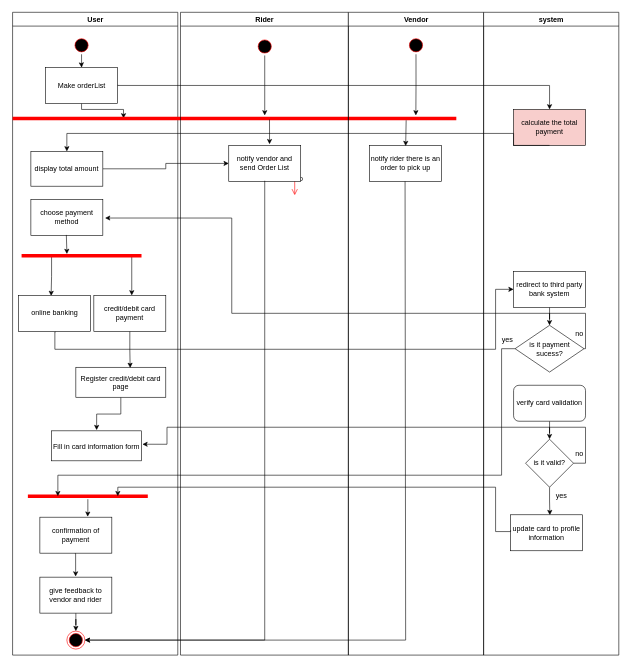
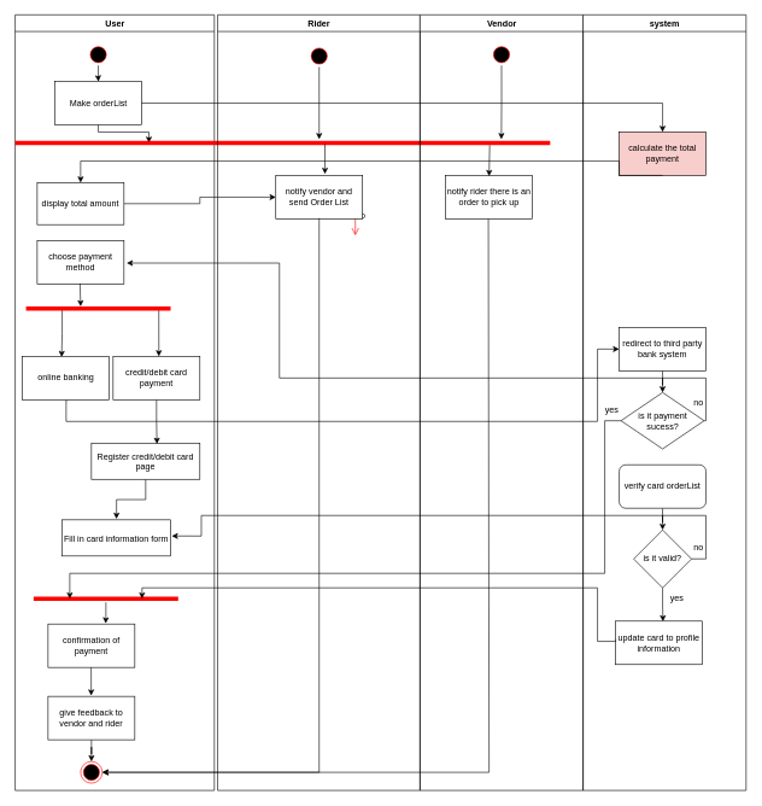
  <mxCell id="0" />
  <mxCell id="1" parent="0" />
  <mxCell id="2" value="User" style="swimlane;whiteSpace=wrap" parent="1" vertex="1"><mxGeometry x="20.5" y="20" width="275.5" height="1072" as="geometry" /></mxCell>
  <mxCell id="3" style="edgeStyle=orthogonalEdgeStyle;rounded=0;orthogonalLoop=1;jettySize=auto;html=1;entryX=0.501;entryY=0.003;entryDx=0;entryDy=0;entryPerimeter=0;fillColor=#CC0000;" edge="1" parent="2" source="4" target="7"><mxGeometry relative="1" as="geometry" /></mxCell>
  <mxCell id="4" value="" style="ellipse;shape=startState;fillColor=#000000;strokeColor=#ff0000;" parent="2" vertex="1"><mxGeometry x="100" y="40" width="30" height="30" as="geometry" /></mxCell>
  <mxCell id="5" value="" style="endArrow=open;strokeColor=#FF0000;endFill=1;rounded=0" parent="2" edge="1"><mxGeometry relative="1" as="geometry"><mxPoint x="130.5" y="270" as="sourcePoint" /></mxGeometry></mxCell>
  <mxCell id="6" style="edgeStyle=orthogonalEdgeStyle;rounded=0;orthogonalLoop=1;jettySize=auto;html=1;entryX=0.25;entryY=0.5;entryDx=0;entryDy=0;entryPerimeter=0;fillColor=#CC0000;" edge="1" parent="2" source="7" target="16"><mxGeometry relative="1" as="geometry"><Array as="points"><mxPoint x="115" y="162" /><mxPoint x="185" y="162" /></Array></mxGeometry></mxCell>
  <mxCell id="7" value="Make orderList" style="rounded=0;whiteSpace=wrap;html=1;" vertex="1" parent="2"><mxGeometry x="55" y="92" width="120" height="60" as="geometry" /></mxCell>
  <mxCell id="8" value="" style="edgeStyle=orthogonalEdgeStyle;rounded=0;orthogonalLoop=1;jettySize=auto;html=1;fillColor=#CC0000;" edge="1" parent="2" source="9" target="32"><mxGeometry relative="1" as="geometry" /></mxCell>
  <mxCell id="9" value="display total amount" style="rounded=0;whiteSpace=wrap;html=1;" vertex="1" parent="2"><mxGeometry x="30.5" y="232" width="120" height="58" as="geometry" /></mxCell>
  <mxCell id="10" value="choose payment method" style="rounded=0;whiteSpace=wrap;html=1;" vertex="1" parent="2"><mxGeometry x="30.5" y="312" width="120" height="60" as="geometry" /></mxCell>
  <mxCell id="11" style="edgeStyle=orthogonalEdgeStyle;rounded=0;orthogonalLoop=1;jettySize=auto;html=1;entryX=0.501;entryY=-0.025;entryDx=0;entryDy=0;entryPerimeter=0;fillColor=#CC0000;" edge="1" parent="2" source="12" target="13"><mxGeometry relative="1" as="geometry" /></mxCell>
  <mxCell id="12" value="Register credit/debit card&#10;page" style="" parent="2" vertex="1"><mxGeometry x="105.5" y="592" width="150" height="50" as="geometry" /></mxCell>
  <mxCell id="13" value="Fill in card information form" style="" vertex="1" parent="2"><mxGeometry x="65" y="698" width="150" height="50" as="geometry" /></mxCell>
  <mxCell id="14" style="edgeStyle=orthogonalEdgeStyle;rounded=0;orthogonalLoop=1;jettySize=auto;html=1;entryX=0.497;entryY=-0.017;entryDx=0;entryDy=0;entryPerimeter=0;fillColor=#CC0000;exitX=0.486;exitY=1.006;exitDx=0;exitDy=0;exitPerimeter=0;" edge="1" parent="2" source="15" target="28"><mxGeometry relative="1" as="geometry" /></mxCell>
  <mxCell id="15" value="confirmation of payment" style="rounded=0;whiteSpace=wrap;html=1;" vertex="1" parent="2"><mxGeometry x="45.5" y="842" width="120" height="60" as="geometry" /></mxCell>
  <mxCell id="16" value="" style="shape=line;html=1;strokeWidth=6;strokeColor=#ff0000;" vertex="1" parent="2"><mxGeometry y="172" width="740" height="10" as="geometry" /></mxCell>
  <mxCell id="17" style="edgeStyle=orthogonalEdgeStyle;rounded=0;orthogonalLoop=1;jettySize=auto;html=1;exitX=0.25;exitY=0.5;exitDx=0;exitDy=0;exitPerimeter=0;entryX=0.452;entryY=0.018;entryDx=0;entryDy=0;entryPerimeter=0;fillColor=#CC0000;" edge="1" parent="2" source="19" target="20"><mxGeometry relative="1" as="geometry" /></mxCell>
  <mxCell id="18" style="edgeStyle=orthogonalEdgeStyle;rounded=0;orthogonalLoop=1;jettySize=auto;html=1;entryX=0.527;entryY=0.003;entryDx=0;entryDy=0;entryPerimeter=0;fillColor=#CC0000;exitX=0.905;exitY=0.478;exitDx=0;exitDy=0;exitPerimeter=0;" edge="1" parent="2" source="19" target="22"><mxGeometry relative="1" as="geometry"><Array as="points"><mxPoint x="199" y="406" /></Array></mxGeometry></mxCell>
  <mxCell id="19" value="" style="shape=line;html=1;strokeWidth=6;strokeColor=#ff0000;" vertex="1" parent="2"><mxGeometry x="15" y="402" width="200" height="8" as="geometry" /></mxCell>
  <mxCell id="20" value="online banking" style="rounded=0;whiteSpace=wrap;html=1;" vertex="1" parent="2"><mxGeometry x="10" y="472" width="120" height="60" as="geometry" /></mxCell>
  <mxCell id="21" style="edgeStyle=orthogonalEdgeStyle;rounded=0;orthogonalLoop=1;jettySize=auto;html=1;entryX=0.604;entryY=0.022;entryDx=0;entryDy=0;entryPerimeter=0;fillColor=#CC0000;" edge="1" parent="2" source="22" target="12"><mxGeometry relative="1" as="geometry" /></mxCell>
  <mxCell id="22" value="credit/debit card payment" style="rounded=0;whiteSpace=wrap;html=1;" vertex="1" parent="2"><mxGeometry x="135.5" y="472" width="120" height="60" as="geometry" /></mxCell>
  <mxCell id="23" style="edgeStyle=orthogonalEdgeStyle;rounded=0;orthogonalLoop=1;jettySize=auto;html=1;fillColor=#CC0000;entryX=0.378;entryY=0.137;entryDx=0;entryDy=0;entryPerimeter=0;exitX=0.493;exitY=0.988;exitDx=0;exitDy=0;exitPerimeter=0;" edge="1" parent="2" source="10" target="19"><mxGeometry relative="1" as="geometry"><mxPoint x="90.5" y="382" as="targetPoint" /><mxPoint x="90.5" y="372" as="sourcePoint" /></mxGeometry></mxCell>
  <mxCell id="24" style="edgeStyle=orthogonalEdgeStyle;rounded=0;orthogonalLoop=1;jettySize=auto;html=1;entryX=0.664;entryY=-0.012;entryDx=0;entryDy=0;entryPerimeter=0;fillColor=#CC0000;" edge="1" parent="2" source="25" target="15"><mxGeometry relative="1" as="geometry" /></mxCell>
  <mxCell id="25" value="" style="shape=line;html=1;strokeWidth=6;strokeColor=#ff0000;" vertex="1" parent="2"><mxGeometry x="25.5" y="802" width="200" height="10" as="geometry" /></mxCell>
  <mxCell id="26" value="" style="ellipse;html=1;shape=endState;fillColor=#000000;strokeColor=#ff0000;" vertex="1" parent="2"><mxGeometry x="90.5" y="1032" width="30" height="30" as="geometry" /></mxCell>
  <mxCell id="27" style="edgeStyle=orthogonalEdgeStyle;rounded=0;orthogonalLoop=1;jettySize=auto;html=1;entryX=0.5;entryY=0;entryDx=0;entryDy=0;fillColor=#CC0000;" edge="1" parent="2" source="28" target="26"><mxGeometry relative="1" as="geometry" /></mxCell>
  <mxCell id="28" value="give feedback to vendor and rider" style="rounded=0;whiteSpace=wrap;html=1;" vertex="1" parent="2"><mxGeometry x="45.5" y="942" width="120" height="60" as="geometry" /></mxCell>
  <mxCell id="29" value="Rider" style="swimlane;whiteSpace=wrap" parent="1" vertex="1"><mxGeometry x="300.5" y="20" width="280" height="1072" as="geometry" /></mxCell>
  <mxCell id="30" value="no" style="edgeStyle=elbowEdgeStyle;elbow=horizontal;align=left;verticalAlign=top;endArrow=open;endSize=8;strokeColor=#FF0000;endFill=1;rounded=0" parent="29" edge="1"><mxGeometry x="-1" relative="1" as="geometry"><mxPoint x="190" y="305" as="targetPoint" /><mxPoint x="190.5" y="264.75" as="sourcePoint" /></mxGeometry></mxCell>
  <mxCell id="31" value="" style="endArrow=open;strokeColor=#FF0000;endFill=1;rounded=0" parent="29" edge="1"><mxGeometry relative="1" as="geometry"><mxPoint x="130" y="245" as="sourcePoint" /></mxGeometry></mxCell>
  <mxCell id="32" value="notify vendor and send Order List" style="rounded=0;whiteSpace=wrap;html=1;" vertex="1" parent="29"><mxGeometry x="80.5" y="222" width="120" height="60" as="geometry" /></mxCell>
  <mxCell id="33" value="" style="ellipse;shape=startState;fillColor=#000000;strokeColor=#ff0000;" vertex="1" parent="29"><mxGeometry x="125.5" y="42" width="30" height="30" as="geometry" /></mxCell>
  <mxCell id="34" value="Vendor" style="swimlane;whiteSpace=wrap" parent="1" vertex="1"><mxGeometry x="580.5" y="20" width="225.5" height="1072" as="geometry" /></mxCell>
  <mxCell id="35" value="notify rider there is an order to pick up" style="rounded=0;whiteSpace=wrap;html=1;" vertex="1" parent="34"><mxGeometry x="35.5" y="222" width="120" height="60" as="geometry" /></mxCell>
  <mxCell id="36" value="" style="ellipse;shape=startState;fillColor=#000000;strokeColor=#ff0000;" vertex="1" parent="34"><mxGeometry x="97.75" y="40" width="30" height="30" as="geometry" /></mxCell>
  <mxCell id="37" value="system" style="swimlane;whiteSpace=wrap" vertex="1" parent="1"><mxGeometry x="806" y="20" width="225.5" height="1072" as="geometry" /></mxCell>
  <mxCell id="38" value="calculate the total payment" style="rounded=0;whiteSpace=wrap;html=1;fillColor=#f8cecc;" vertex="1" parent="37"><mxGeometry x="50" y="162" width="120" height="60" as="geometry" /></mxCell>
  <mxCell id="39" style="edgeStyle=orthogonalEdgeStyle;rounded=0;orthogonalLoop=1;jettySize=auto;html=1;entryX=0.5;entryY=0;entryDx=0;entryDy=0;fillColor=#CC0000;" edge="1" parent="37" source="40" target="46"><mxGeometry relative="1" as="geometry" /></mxCell>
  <mxCell id="40" value="redirect to third party bank system" style="rounded=0;whiteSpace=wrap;html=1;" vertex="1" parent="37"><mxGeometry x="50" y="432" width="120" height="60" as="geometry" /></mxCell>
  <mxCell id="41" style="edgeStyle=orthogonalEdgeStyle;rounded=0;orthogonalLoop=1;jettySize=auto;html=1;entryX=0.546;entryY=0.009;entryDx=0;entryDy=0;entryPerimeter=0;fillColor=#CC0000;" edge="1" parent="37" source="42" target="43"><mxGeometry relative="1" as="geometry" /></mxCell>
  <mxCell id="42" value="is it valid?" style="rhombus;whiteSpace=wrap;html=1;" vertex="1" parent="37"><mxGeometry x="70" y="712" width="80" height="80" as="geometry" /></mxCell>
  <mxCell id="43" value="update card to profile information" style="rounded=0;whiteSpace=wrap;html=1;" vertex="1" parent="37"><mxGeometry x="45" y="838" width="120" height="60" as="geometry" /></mxCell>
  <mxCell id="44" style="edgeStyle=orthogonalEdgeStyle;rounded=0;orthogonalLoop=1;jettySize=auto;html=1;entryX=0.5;entryY=0;entryDx=0;entryDy=0;fillColor=#CC0000;" edge="1" parent="37" source="45" target="42"><mxGeometry relative="1" as="geometry" /></mxCell>
- <mxCell id="45" value="verify card validation" style="rounded=1;whiteSpace=wrap;html=1;" vertex="1" parent="37"><mxGeometry x="50" y="622" width="120" height="60" as="geometry" /></mxCell>
+ <mxCell id="45" value="verify card orderList" style="rounded=1;whiteSpace=wrap;html=1;" vertex="1" parent="37"><mxGeometry x="50" y="622" width="120" height="60" as="geometry" /></mxCell>
  <mxCell id="46" value="is it payment sucess?" style="rhombus;whiteSpace=wrap;html=1;" vertex="1" parent="37"><mxGeometry x="52.5" y="522" width="115" height="78" as="geometry" /></mxCell>
  <mxCell id="47" value="no" style="text;html=1;strokeColor=none;fillColor=none;align=center;verticalAlign=middle;whiteSpace=wrap;rounded=0;" vertex="1" parent="37"><mxGeometry x="130" y="522" width="60" height="30" as="geometry" /></mxCell>
  <mxCell id="48" value="yes" style="text;html=1;strokeColor=none;fillColor=none;align=center;verticalAlign=middle;whiteSpace=wrap;rounded=0;" vertex="1" parent="37"><mxGeometry x="10" y="532" width="60" height="30" as="geometry" /></mxCell>
  <mxCell id="49" value="no" style="text;html=1;strokeColor=none;fillColor=none;align=center;verticalAlign=middle;whiteSpace=wrap;rounded=0;" vertex="1" parent="37"><mxGeometry x="130" y="722" width="60" height="30" as="geometry" /></mxCell>
  <mxCell id="50" value="yes" style="text;html=1;strokeColor=none;fillColor=none;align=center;verticalAlign=middle;whiteSpace=wrap;rounded=0;" vertex="1" parent="37"><mxGeometry x="100" y="792" width="60" height="30" as="geometry" /></mxCell>
  <mxCell id="51" style="edgeStyle=orthogonalEdgeStyle;rounded=0;orthogonalLoop=1;jettySize=auto;html=1;exitX=1.004;exitY=0.483;exitDx=0;exitDy=0;exitPerimeter=0;" edge="1" parent="1" source="7" target="38"><mxGeometry relative="1" as="geometry"><mxPoint x="226" y="142" as="sourcePoint" /><Array as="points"><mxPoint x="196" y="142" /><mxPoint x="916" y="142" /></Array></mxGeometry></mxCell>
  <mxCell id="52" style="edgeStyle=orthogonalEdgeStyle;rounded=0;orthogonalLoop=1;jettySize=auto;html=1;exitX=0.5;exitY=1;exitDx=0;exitDy=0;entryX=0.5;entryY=0;entryDx=0;entryDy=0;entryPerimeter=0;" edge="1" parent="1" source="38" target="9"><mxGeometry relative="1" as="geometry"><mxPoint x="111" y="252" as="targetPoint" /><Array as="points"><mxPoint x="856" y="242" /><mxPoint x="856" y="222" /><mxPoint x="111" y="222" /></Array></mxGeometry></mxCell>
  <mxCell id="53" value="" style="edgeStyle=none;orthogonalLoop=1;jettySize=auto;html=1;rounded=0;fillColor=#CC0000;entryX=0.567;entryY=-0.033;entryDx=0;entryDy=0;entryPerimeter=0;exitX=0.579;exitY=0.7;exitDx=0;exitDy=0;exitPerimeter=0;" edge="1" parent="1" source="16" target="32"><mxGeometry width="80" relative="1" as="geometry"><mxPoint x="451" y="200" as="sourcePoint" /><mxPoint x="450.96" y="274.02" as="targetPoint" /><Array as="points" /></mxGeometry></mxCell>
  <mxCell id="54" value="" style="edgeStyle=none;orthogonalLoop=1;jettySize=auto;html=1;rounded=0;entryX=0.5;entryY=0.017;entryDx=0;entryDy=0;entryPerimeter=0;fillColor=#CC0000;exitX=0.887;exitY=0.8;exitDx=0;exitDy=0;exitPerimeter=0;" edge="1" parent="1" source="16" target="35"><mxGeometry width="80" relative="1" as="geometry"><mxPoint x="461" y="210" as="sourcePoint" /><mxPoint x="460.96" y="284.02" as="targetPoint" /><Array as="points" /></mxGeometry></mxCell>
  <mxCell id="55" style="edgeStyle=orthogonalEdgeStyle;rounded=0;orthogonalLoop=1;jettySize=auto;html=1;entryX=0;entryY=0.5;entryDx=0;entryDy=0;fillColor=#CC0000;exitX=0.513;exitY=1.018;exitDx=0;exitDy=0;exitPerimeter=0;" edge="1" parent="1" source="20" target="40"><mxGeometry relative="1" as="geometry"><mxPoint x="91" y="572" as="sourcePoint" /><Array as="points"><mxPoint x="91" y="553" /><mxPoint x="91" y="582" /><mxPoint x="826" y="582" /><mxPoint x="826" y="482" /></Array></mxGeometry></mxCell>
  <mxCell id="56" style="edgeStyle=orthogonalEdgeStyle;rounded=0;orthogonalLoop=1;jettySize=auto;html=1;fillColor=#CC0000;entryX=1.031;entryY=0.518;entryDx=0;entryDy=0;entryPerimeter=0;" edge="1" parent="1" source="46" target="10"><mxGeometry relative="1" as="geometry"><mxPoint x="1006" y="372" as="targetPoint" /><Array as="points"><mxPoint x="976" y="581" /><mxPoint x="976" y="522" /><mxPoint x="386" y="522" /><mxPoint x="386" y="363" /></Array></mxGeometry></mxCell>
  <mxCell id="57" style="edgeStyle=orthogonalEdgeStyle;rounded=0;orthogonalLoop=1;jettySize=auto;html=1;exitX=0;exitY=0.5;exitDx=0;exitDy=0;entryX=0.25;entryY=0.5;entryDx=0;entryDy=0;entryPerimeter=0;fillColor=#CC0000;" edge="1" parent="1" source="46" target="25"><mxGeometry relative="1" as="geometry"><Array as="points"><mxPoint x="836" y="581" /><mxPoint x="836" y="792" /><mxPoint x="96" y="792" /></Array></mxGeometry></mxCell>
  <mxCell id="58" style="edgeStyle=orthogonalEdgeStyle;rounded=0;orthogonalLoop=1;jettySize=auto;html=1;entryX=0.75;entryY=0.5;entryDx=0;entryDy=0;entryPerimeter=0;fillColor=#CC0000;exitX=0.001;exitY=0.433;exitDx=0;exitDy=0;exitPerimeter=0;" edge="1" parent="1" source="43" target="25"><mxGeometry relative="1" as="geometry"><Array as="points"><mxPoint x="851" y="886" /><mxPoint x="826" y="886" /><mxPoint x="826" y="812" /><mxPoint x="196" y="812" /></Array></mxGeometry></mxCell>
  <mxCell id="59" style="edgeStyle=orthogonalEdgeStyle;rounded=0;orthogonalLoop=1;jettySize=auto;html=1;entryX=1.01;entryY=0.447;entryDx=0;entryDy=0;entryPerimeter=0;fillColor=#CC0000;exitX=1;exitY=0.5;exitDx=0;exitDy=0;" edge="1" parent="1" source="42" target="13"><mxGeometry relative="1" as="geometry"><mxPoint x="976" y="722" as="sourcePoint" /><Array as="points"><mxPoint x="976" y="772" /><mxPoint x="976" y="712" /><mxPoint x="278" y="712" /></Array></mxGeometry></mxCell>
  <mxCell id="60" style="edgeStyle=orthogonalEdgeStyle;rounded=0;orthogonalLoop=1;jettySize=auto;html=1;fillColor=#CC0000;" edge="1" parent="1" source="33"><mxGeometry relative="1" as="geometry"><mxPoint x="441" y="192" as="targetPoint" /></mxGeometry></mxCell>
  <mxCell id="61" style="edgeStyle=orthogonalEdgeStyle;rounded=0;orthogonalLoop=1;jettySize=auto;html=1;exitX=0.5;exitY=1;exitDx=0;exitDy=0;fillColor=#CC0000;" edge="1" parent="1" source="36"><mxGeometry relative="1" as="geometry"><mxPoint x="693" y="192" as="targetPoint" /></mxGeometry></mxCell>
  <mxCell id="62" style="edgeStyle=orthogonalEdgeStyle;rounded=0;orthogonalLoop=1;jettySize=auto;html=1;entryX=1;entryY=0.5;entryDx=0;entryDy=0;fillColor=#CC0000;exitX=0.5;exitY=0.983;exitDx=0;exitDy=0;exitPerimeter=0;" edge="1" parent="1" source="32" target="26"><mxGeometry relative="1" as="geometry"><mxPoint x="441" y="322" as="sourcePoint" /><Array as="points"><mxPoint x="441" y="1067" /></Array></mxGeometry></mxCell>
  <mxCell id="63" style="edgeStyle=orthogonalEdgeStyle;rounded=0;orthogonalLoop=1;jettySize=auto;html=1;entryX=1;entryY=0.5;entryDx=0;entryDy=0;fillColor=#CC0000;exitX=0.492;exitY=1;exitDx=0;exitDy=0;exitPerimeter=0;" edge="1" parent="1" source="35" target="26"><mxGeometry relative="1" as="geometry"><mxPoint x="676" y="312" as="sourcePoint" /><Array as="points"><mxPoint x="676" y="1067" /></Array></mxGeometry></mxCell>
